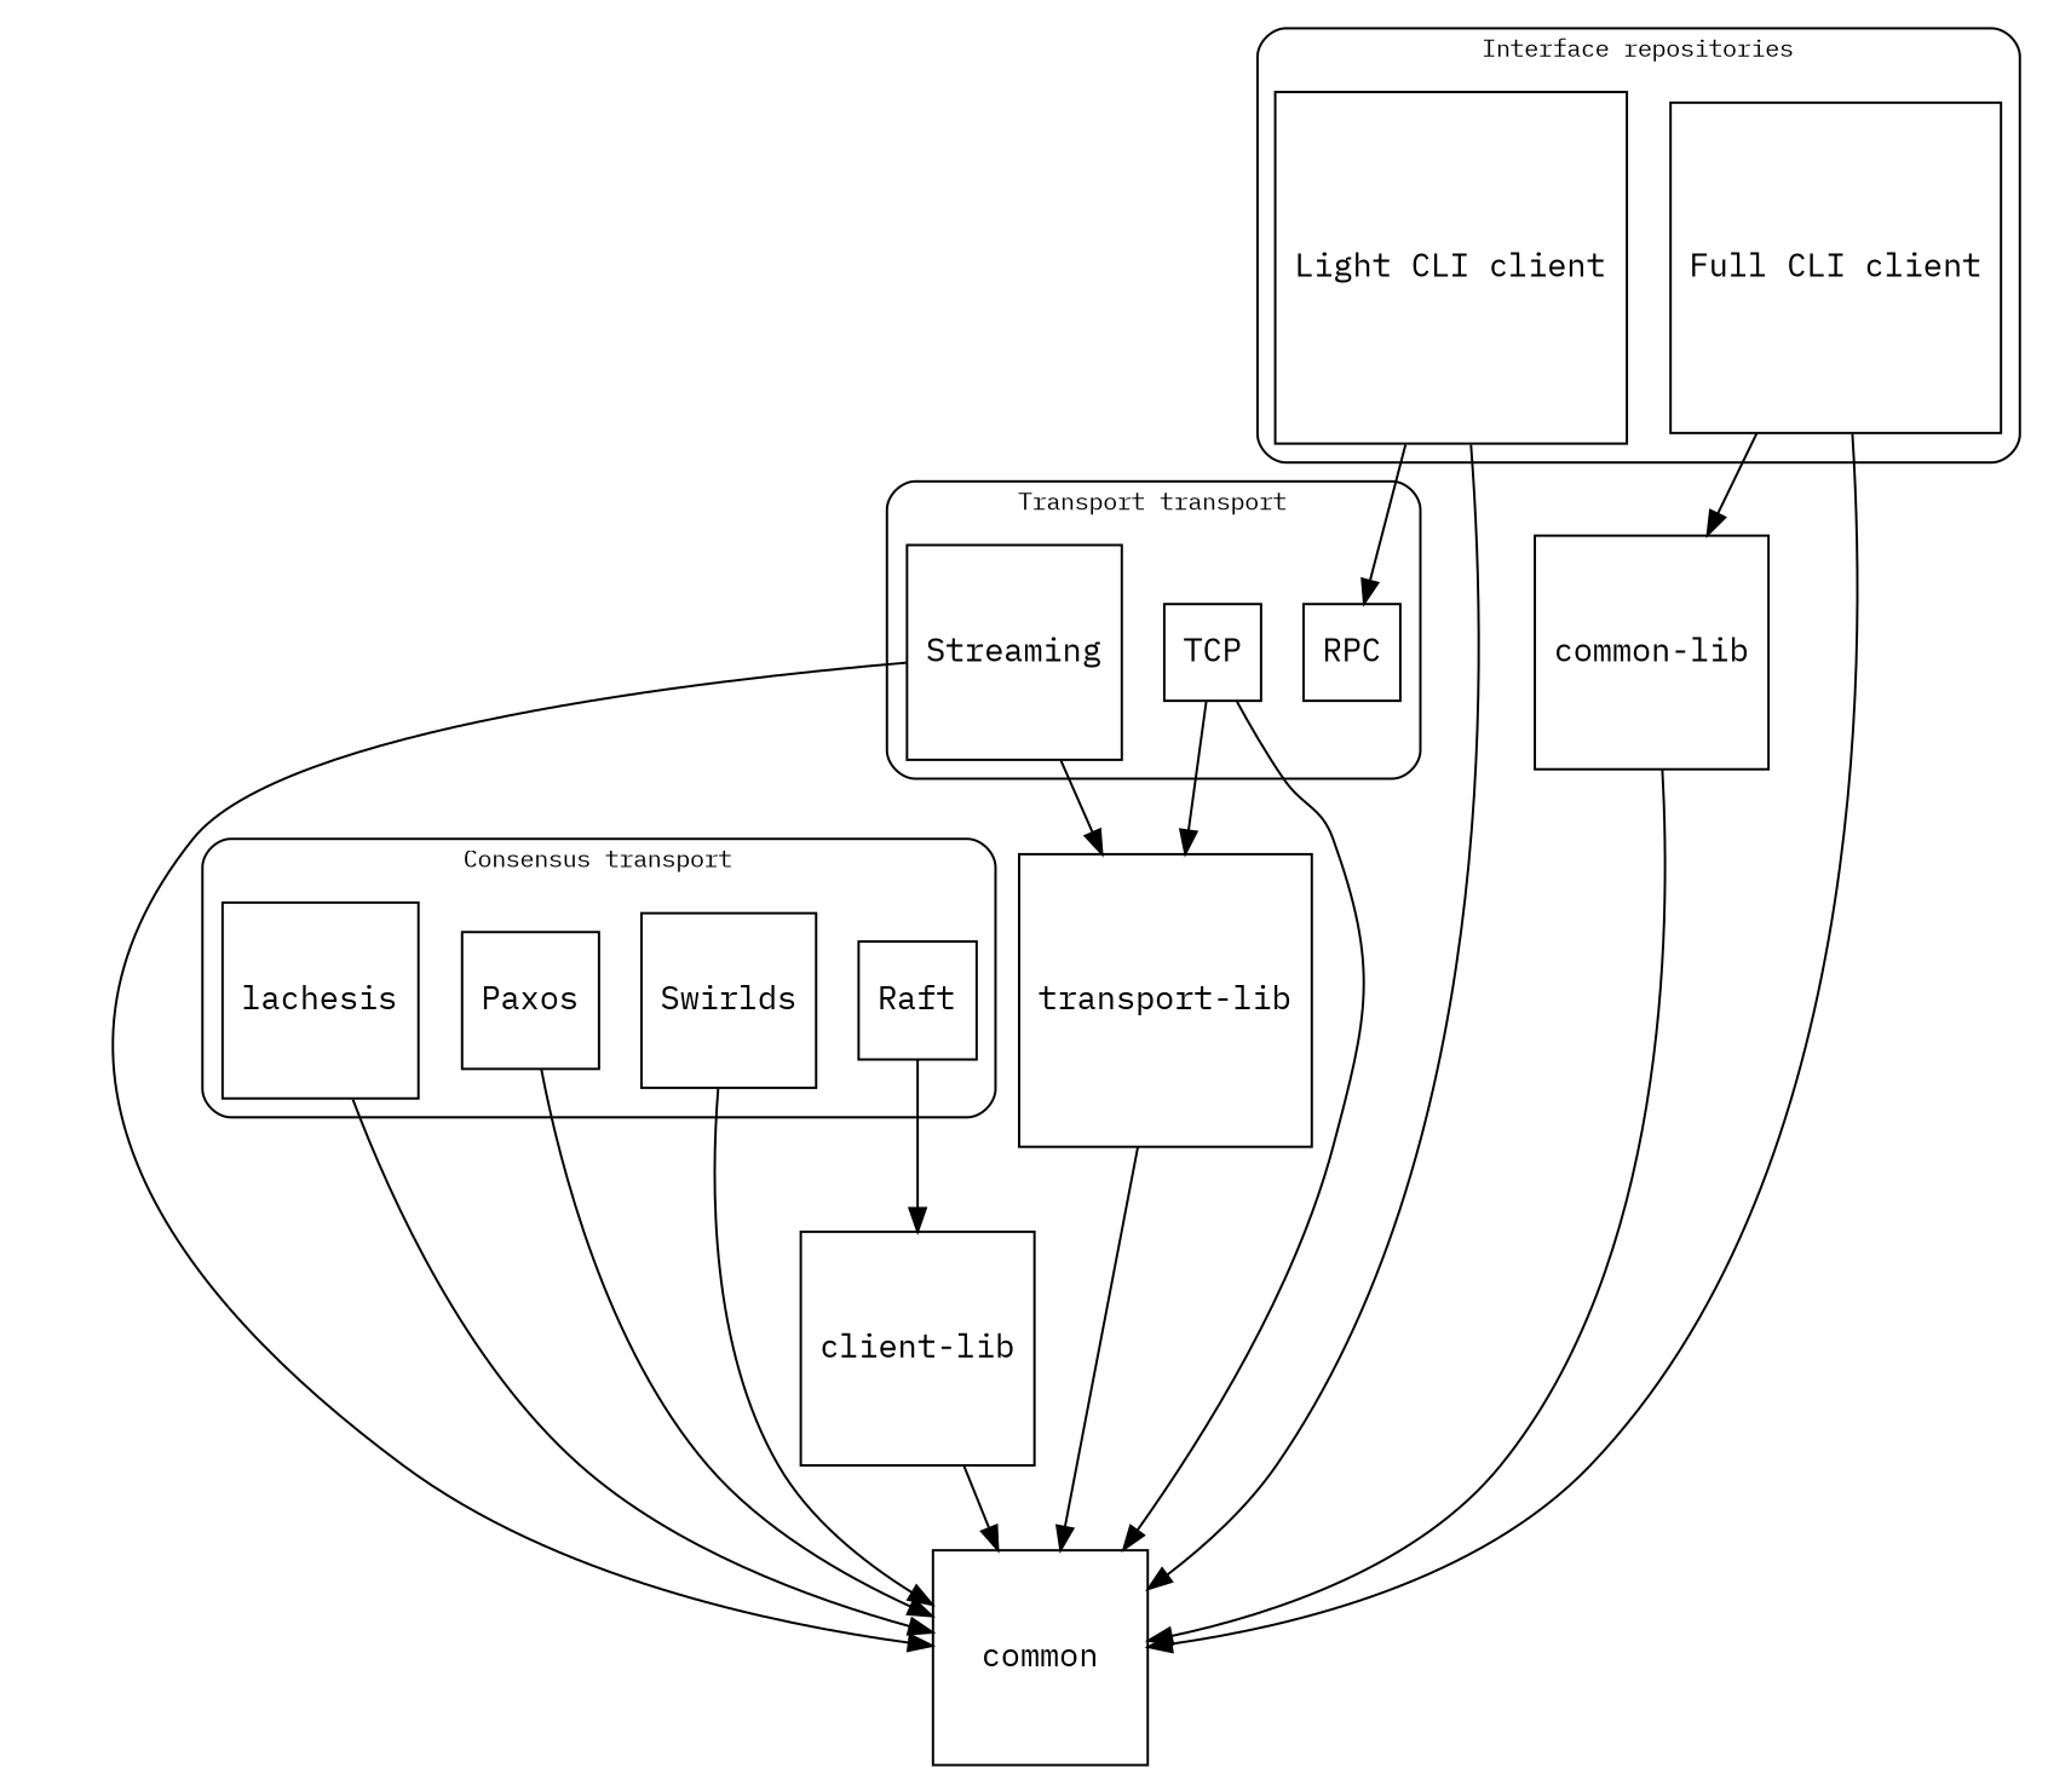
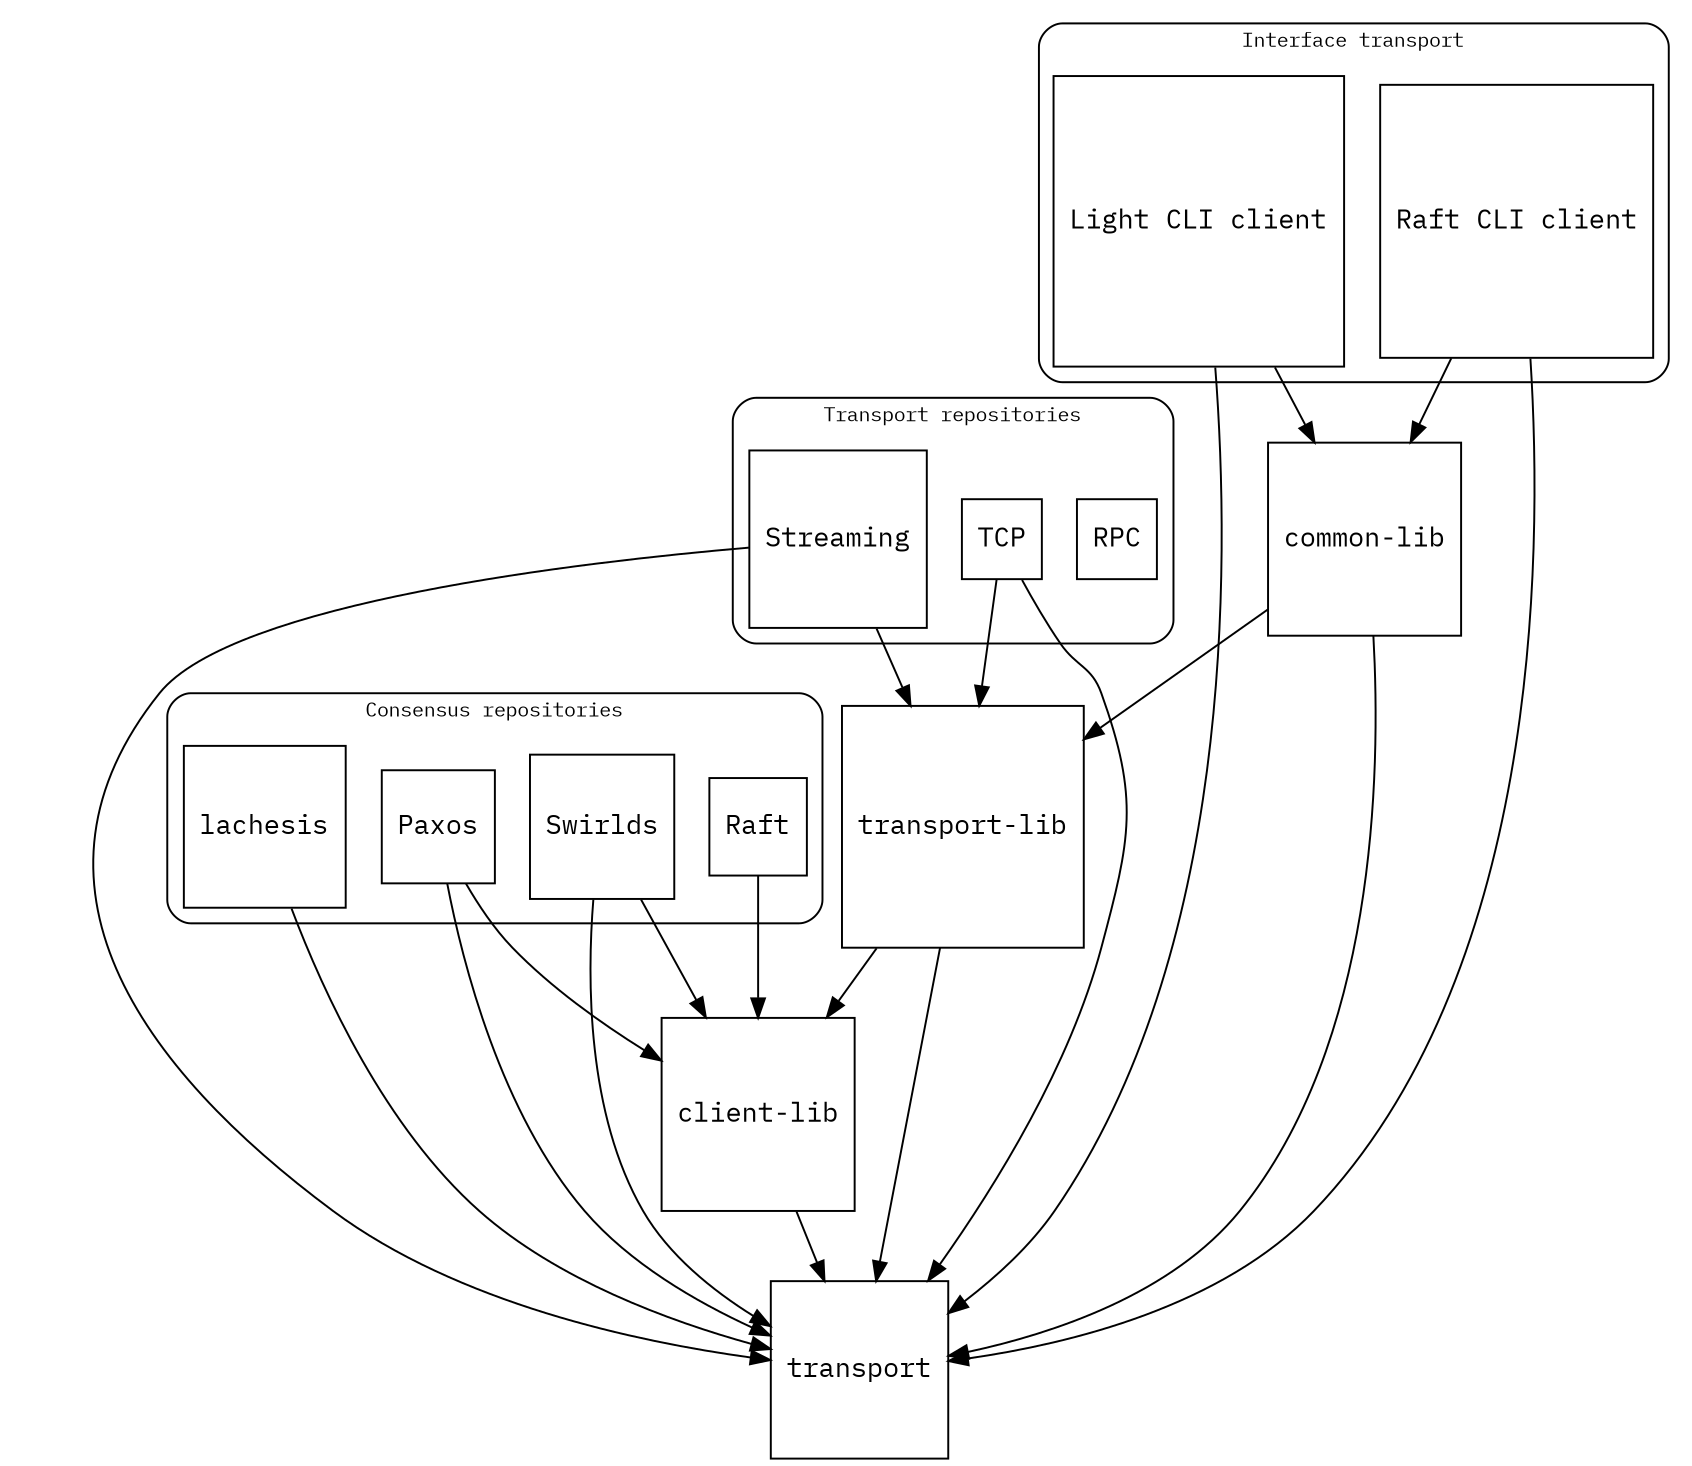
  digraph {
    compound=true
    fontname="IBM Plex Mono"
    fontsize=10
    node [fontname="IBM Plex Mono" shape=square]
    edge [fontname="IBM Plex Mono"]
    n1 [label=lachesis]
    n2 [label=Raft]
    n3 [label=Paxos]
    n4 [label=Swirlds]
    n5 [label=RPC]
    n6 [label=TCP]
    n7 [label=Streaming]
    n8 [label="Light CLI client"]
-   n9 [label="Full CLI client"]
-   common [fillcolor=white style=filled]
+   n9 [label="Raft CLI client"]
+   common [fillcolor=white style=filled label=transport]
    n11 [fillcolor=white label="client-lib" style=filled]
    n12 [fillcolor=white label="transport-lib" style=filled]
    n13 [fillcolor=white label="common-lib" style=filled]
    subgraph cluster_1 {
      bgcolor=white
-     label="Consensus transport"
+     label="Consensus repositories"
      labelloc=t
      style=rounded
      subgraph sub_2 {
        bgcolor=white
        label="Consensus repositories"
        labelloc=t
        rank=same
        style=rounded
        n1
        n2
        n3
        n4
      }
    }
    subgraph cluster_3 {
      bgcolor=white
-     label="Transport transport"
+     label="Transport repositories"
      labelloc=t
      rank=same
      style=rounded
      n5
      n6
      n7
    }
    subgraph cluster_4 {
      bgcolor=white
-     label="Interface repositories"
+     label="Interface transport"
      labelloc=interface
      rank=same
      style=rounded
      n8
      n9
    }
    n1 -> common
    n2 -> n11
    n3 -> common
+   n3 -> n11
    n4 -> common
+   n4 -> n11
    n6 -> common
    n6 -> n12
    n7 -> common
    n7 -> n12
    n8 -> common
-   n8 -> n5
+   n8 -> n13
    n9 -> common
    n9 -> n13
    n11 -> common
    n12 -> common
+   n12 -> n11
    n13 -> common
+   n13 -> n12
  }
